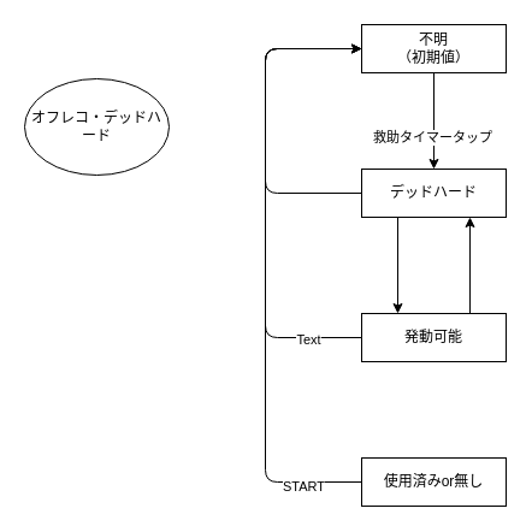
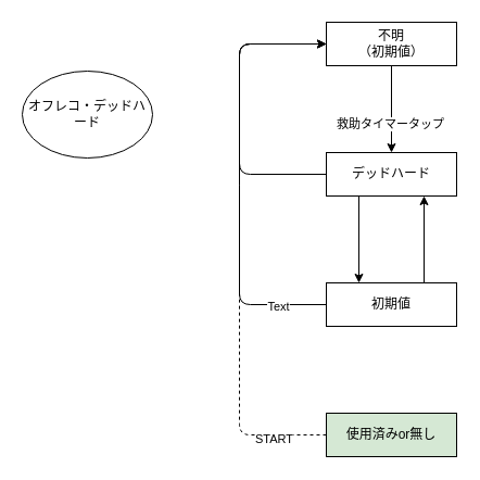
  <mxCell id="0" />
  <mxCell id="1" parent="0" />
  <mxCell id="2" style="edgeStyle=none;html=1;exitX=0.5;exitY=1;exitDx=0;exitDy=0;entryX=0.5;entryY=0;entryDx=0;entryDy=0;" edge="1" parent="1" source="4" target="7"><mxGeometry relative="1" as="geometry" /></mxCell>
  <mxCell id="3" value="救助タイマータップ" style="edgeLabel;html=1;align=center;verticalAlign=middle;resizable=0;points=[];" vertex="1" connectable="0" parent="2"><mxGeometry x="0.325" y="-2" relative="1" as="geometry"><mxPoint as="offset" /></mxGeometry></mxCell>
  <mxCell id="4" value="不明&lt;div&gt;（初期値）&lt;/div&gt;" style="rounded=0;whiteSpace=wrap;html=1;" vertex="1" parent="1"><mxGeometry x="300" width="120" height="40" as="geometry" y="20" /></mxCell>
  <mxCell id="5" style="edgeStyle=none;html=1;exitX=0.25;exitY=1;exitDx=0;exitDy=0;entryX=0.25;entryY=0;entryDx=0;entryDy=0;" edge="1" parent="1" source="7" target="11"><mxGeometry relative="1" as="geometry" /></mxCell>
  <mxCell id="6" style="edgeStyle=none;html=1;exitX=0;exitY=0.5;exitDx=0;exitDy=0;entryX=0;entryY=0.5;entryDx=0;entryDy=0;" edge="1" parent="1" source="7" target="4"><mxGeometry relative="1" as="geometry"><Array as="points"><mxPoint x="220" y="160" /><mxPoint x="220" y="100" /><mxPoint x="220" y="40" /></Array></mxGeometry></mxCell>
  <mxCell id="7" value="デッドハード" style="rounded=0;whiteSpace=wrap;html=1;" vertex="1" parent="1"><mxGeometry x="300" y="140" width="120" height="40" as="geometry" /></mxCell>
  <mxCell id="8" style="edgeStyle=none;html=1;exitX=0.75;exitY=0;exitDx=0;exitDy=0;entryX=0.75;entryY=1;entryDx=0;entryDy=0;" edge="1" parent="1" source="11" target="7"><mxGeometry relative="1" as="geometry" /></mxCell>
  <mxCell id="9" style="edgeStyle=none;html=1;exitX=0;exitY=0.5;exitDx=0;exitDy=0;" edge="1" parent="1" source="11"><mxGeometry relative="1" as="geometry"><mxPoint x="300" y="40" as="targetPoint" /><Array as="points"><mxPoint x="220" y="280" /><mxPoint x="220" y="160" /><mxPoint x="220" y="40" /></Array></mxGeometry></mxCell>
  <mxCell id="10" value="Text" style="edgeLabel;html=1;align=center;verticalAlign=middle;resizable=0;points=[];" vertex="1" connectable="0" parent="9"><mxGeometry x="-0.775" y="1" relative="1" as="geometry"><mxPoint as="offset" /></mxGeometry></mxCell>
- <mxCell id="11" value="発動可能" style="rounded=0;whiteSpace=wrap;html=1;" vertex="1" parent="1"><mxGeometry x="300" y="260" width="120" height="40" as="geometry" /></mxCell>
- <mxCell id="12" style="edgeStyle=none;html=1;exitX=0;exitY=0.5;exitDx=0;exitDy=0;entryX=0;entryY=0.5;entryDx=0;entryDy=0;" edge="1" parent="1" source="14" target="4"><mxGeometry relative="1" as="geometry"><Array as="points"><mxPoint x="220" y="400" /><mxPoint x="220" y="40" /></Array></mxGeometry></mxCell>
+ <mxCell id="11" value="初期値" style="rounded=0;whiteSpace=wrap;html=1;" vertex="1" parent="1"><mxGeometry x="300" y="260" width="120" height="40" as="geometry" /></mxCell>
+ <mxCell id="12" style="edgeStyle=none;html=1;exitX=0;exitY=0.5;exitDx=0;exitDy=0;entryX=0;entryY=0.5;entryDx=0;entryDy=0;dashed=1;" edge="1" parent="1" source="14" target="4"><mxGeometry relative="1" as="geometry"><Array as="points"><mxPoint x="220" y="400" /><mxPoint x="220" y="40" /></Array></mxGeometry></mxCell>
  <mxCell id="13" value="START" style="edgeLabel;html=1;align=center;verticalAlign=middle;resizable=0;points=[];" vertex="1" connectable="0" parent="12"><mxGeometry x="-0.811" y="3" relative="1" as="geometry"><mxPoint as="offset" /></mxGeometry></mxCell>
- <mxCell id="14" value="使用済みor無し" style="rounded=0;whiteSpace=wrap;html=1;" vertex="1" parent="1"><mxGeometry x="300" y="380" width="120" height="40" as="geometry" /></mxCell>
+ <mxCell id="14" value="使用済みor無し" style="rounded=0;whiteSpace=wrap;html=1;fillColor=#d5e8d4;" vertex="1" parent="1"><mxGeometry x="300" y="380" width="120" height="40" as="geometry" /></mxCell>
  <mxCell id="15" value="オフレコ・デッドハード" style="ellipse;whiteSpace=wrap;html=1;" vertex="1" parent="1"><mxGeometry x="20" y="65" width="120" height="80" as="geometry" /></mxCell>
